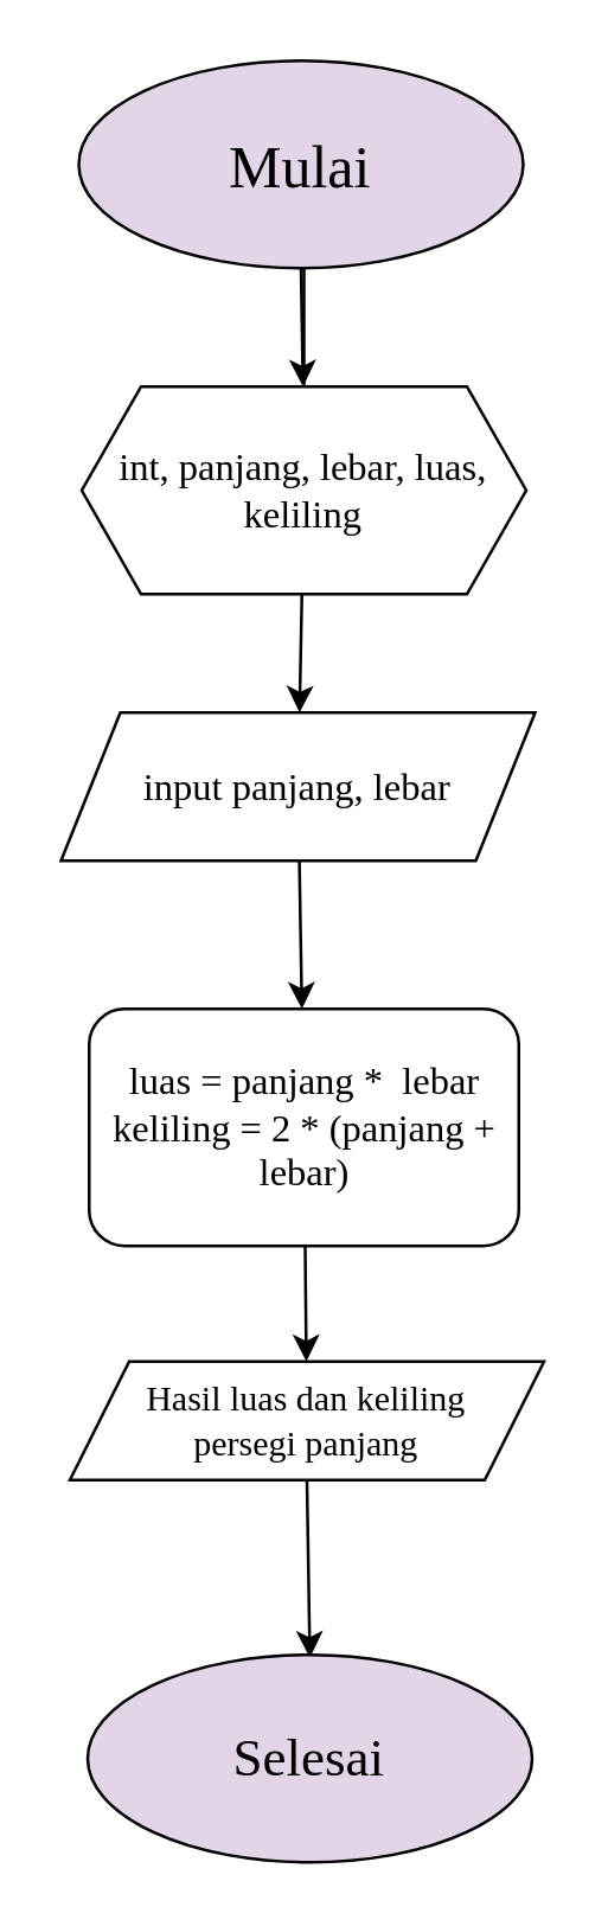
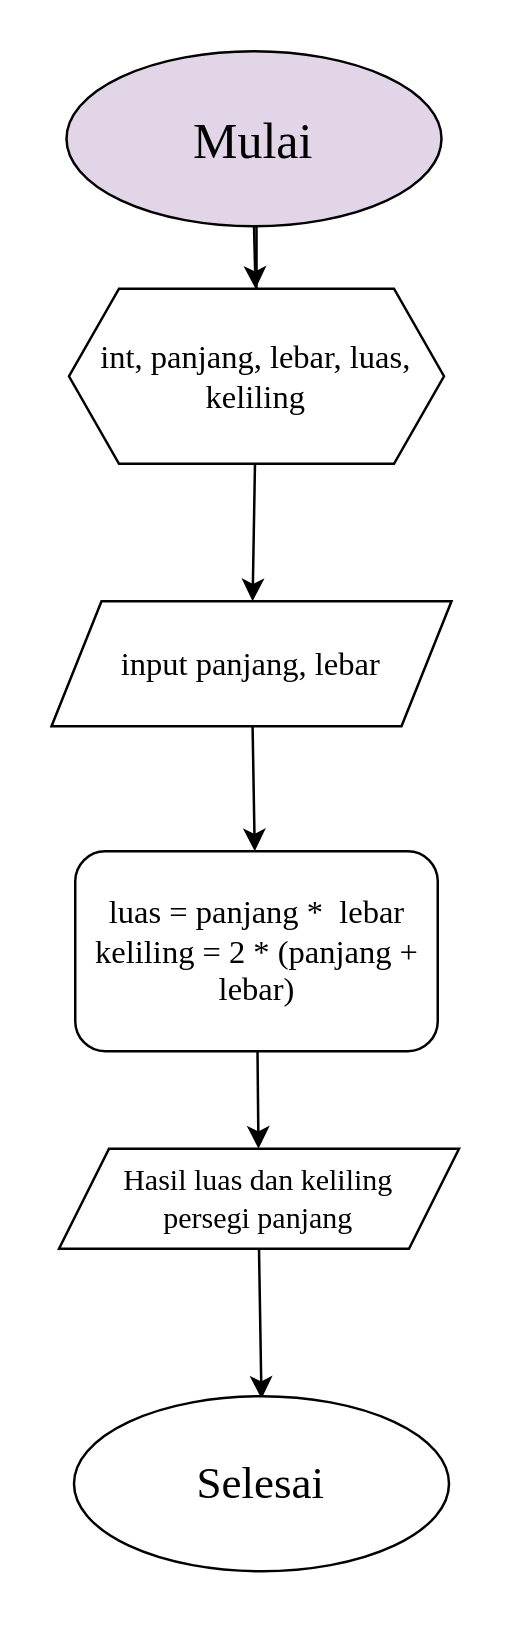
  <mxCell id="0" />
  <mxCell id="1" parent="0" />
  <mxCell id="2" value="" style="edgeStyle=none;html=1;fontFamily=Times New Roman;fontSize=13;" edge="1" parent="1" source="3" target="5"><mxGeometry relative="1" as="geometry" /></mxCell>
  <mxCell id="3" value="&lt;font face=&quot;Times New Roman&quot; style=&quot;font-size: 20px;&quot;&gt;Mulai&lt;/font&gt;" style="ellipse;whiteSpace=wrap;html=1;fillColor=#e1d5e7;" vertex="1" parent="1"><mxGeometry x="26" width="150" height="70" as="geometry" y="20" /></mxCell>
  <mxCell id="4" value="" style="edgeStyle=none;html=1;fontFamily=Times New Roman;fontSize=13;" edge="1" parent="1" source="5" target="7"><mxGeometry relative="1" as="geometry" /></mxCell>
- <mxCell id="5" value="&lt;font style=&quot;font-size: 13px;&quot; face=&quot;Times New Roman&quot;&gt;int, panjang, lebar, luas, keliling&lt;/font&gt;" style="shape=hexagon;perimeter=hexagonPerimeter2;whiteSpace=wrap;html=1;fixedSize=1;" vertex="1" parent="1"><mxGeometry x="27" y="130" width="150" height="70" as="geometry" /></mxCell>
+ <mxCell id="5" value="&lt;font style=&quot;font-size: 13px;&quot; face=&quot;Times New Roman&quot;&gt;int, panjang, lebar, luas, keliling&lt;/font&gt;" style="shape=hexagon;perimeter=hexagonPerimeter2;whiteSpace=wrap;html=1;fixedSize=1;" vertex="1" parent="1"><mxGeometry x="27" y="115" width="150" height="70" as="geometry" /></mxCell>
  <mxCell id="6" value="" style="edgeStyle=none;html=1;fontFamily=Times New Roman;fontSize=13;" edge="1" parent="1" source="7" target="9"><mxGeometry relative="1" as="geometry" /></mxCell>
  <mxCell id="7" value="&lt;font style=&quot;font-size: 13px;&quot;&gt;input panjang, lebar&lt;/font&gt;" style="shape=parallelogram;perimeter=parallelogramPerimeter;whiteSpace=wrap;html=1;fixedSize=1;fontFamily=Times New Roman;" vertex="1" parent="1"><mxGeometry x="20" y="240" width="160" height="50" as="geometry" /></mxCell>
  <mxCell id="8" value="" style="edgeStyle=none;html=1;fontFamily=Times New Roman;fontSize=13;" edge="1" parent="1" source="9" target="11"><mxGeometry relative="1" as="geometry" /></mxCell>
  <mxCell id="9" value="&lt;font style=&quot;font-size: 13px;&quot; face=&quot;Times New Roman&quot;&gt;luas = panjang *&amp;nbsp; lebar&lt;br&gt;keliling = 2 * (panjang + lebar)&lt;/font&gt;" style="rounded=1;whiteSpace=wrap;html=1;" vertex="1" parent="1"><mxGeometry x="29.5" y="340" width="145" height="80" as="geometry" /></mxCell>
  <mxCell id="10" value="" style="edgeStyle=none;html=1;fontFamily=Times New Roman;fontSize=13;exitX=0.5;exitY=1;exitDx=0;exitDy=0;" edge="1" parent="1" source="11"><mxGeometry relative="1" as="geometry"><mxPoint x="105.143" y="519" as="sourcePoint" /><mxPoint x="104" y="559.003" as="targetPoint" /></mxGeometry></mxCell>
  <mxCell id="11" value="&lt;font style=&quot;font-size: 12px;&quot; face=&quot;Times New Roman&quot;&gt;Hasil luas dan keliling &lt;br&gt;persegi panjang&lt;/font&gt;" style="shape=parallelogram;perimeter=parallelogramPerimeter;whiteSpace=wrap;html=1;fixedSize=1;" vertex="1" parent="1"><mxGeometry x="23" y="459" width="160" height="40" as="geometry" /></mxCell>
- <mxCell id="12" value="&lt;font style=&quot;font-size: 18px;&quot; face=&quot;Times New Roman&quot;&gt;Selesai&lt;/font&gt;" style="ellipse;whiteSpace=wrap;html=1;fillColor=#e1d5e7;" vertex="1" parent="1"><mxGeometry x="29" y="558" width="150" height="70" as="geometry" /></mxCell>
+ <mxCell id="12" value="&lt;font style=&quot;font-size: 18px;&quot; face=&quot;Times New Roman&quot;&gt;Selesai&lt;/font&gt;" style="ellipse;whiteSpace=wrap;html=1;" vertex="1" parent="1"><mxGeometry x="29" y="558" width="150" height="70" as="geometry" /></mxCell>
  <mxCell id="13" value="" style="endArrow=none;html=1;exitX=0.5;exitY=0;exitDx=0;exitDy=0;" edge="1" parent="1" source="5"><mxGeometry width="50" height="50" relative="1" as="geometry"><mxPoint x="102" y="120" as="sourcePoint" /><mxPoint x="102" y="90" as="targetPoint" /></mxGeometry></mxCell>
